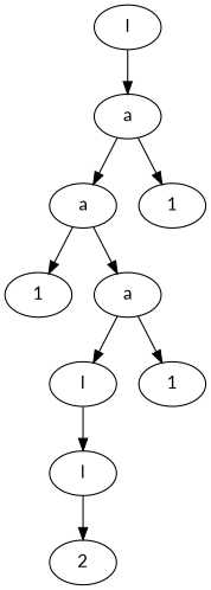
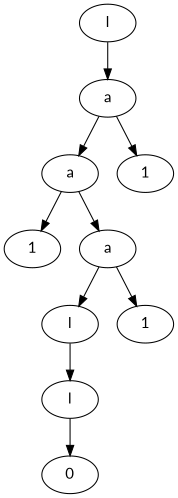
  digraph {
    fontname=Lato
    node [fontname=Lato]
    edge [fontname=Lato]
    n1 [label=l]
    n2 [label=a]
    n3 [label=a]
    n4 [label=1]
    n5 [label=1]
    n6 [label=a]
    n7 [label=l]
    n8 [label=1]
    n9 [label=l]
-   n10 [label=2]
+   n10 [label=0]
    n1 -> n2
    n2 -> n3
    n2 -> n4
    n3 -> n5
    n3 -> n6
    n6 -> n7
    n6 -> n8
    n7 -> n9
    n9 -> n10
  }
